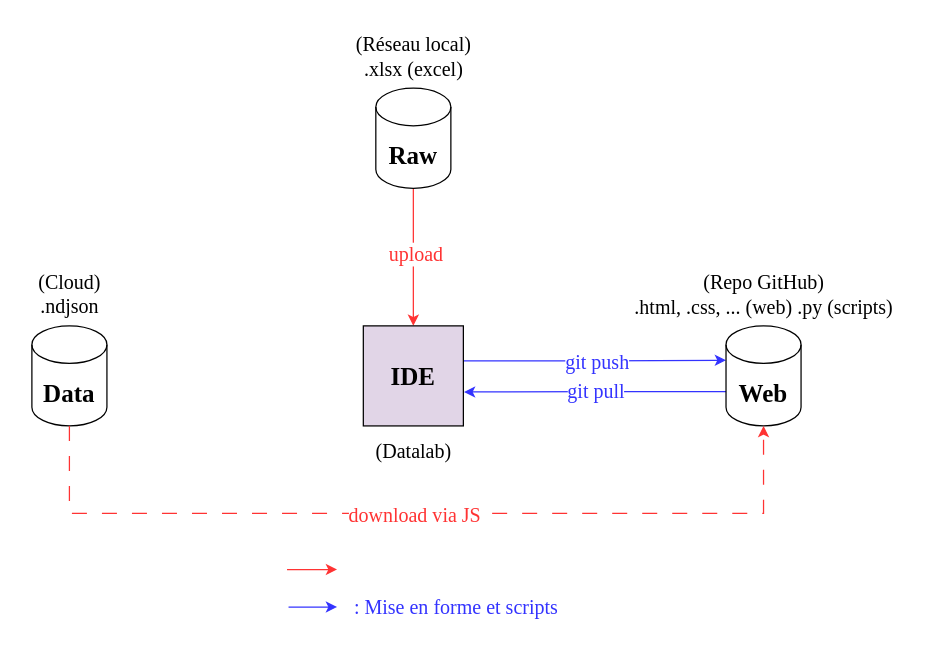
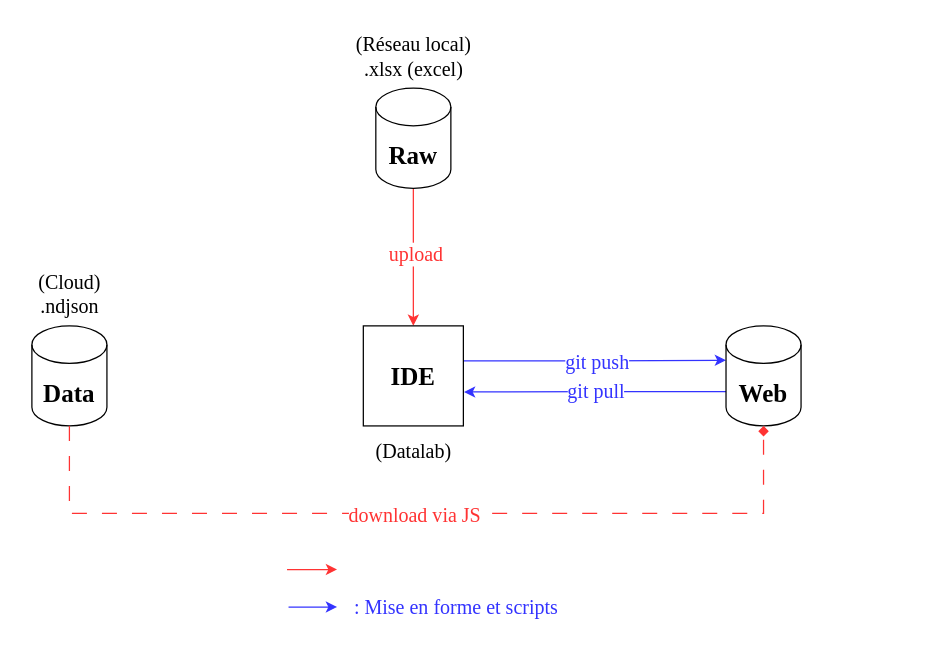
  <mxCell id="0" />
  <mxCell id="1" parent="0" />
  <mxCell id="2" style="edgeStyle=orthogonalEdgeStyle;rounded=0;orthogonalLoop=1;jettySize=auto;html=1;exitX=0.5;exitY=1;exitDx=0;exitDy=0;exitPerimeter=0;strokeColor=#FF3333;entryX=0.5;entryY=0;entryDx=0;entryDy=0;" parent="1" source="11" target="17" edge="1"><mxGeometry relative="1" as="geometry"><mxPoint x="330" y="190" as="sourcePoint" /><mxPoint x="330" y="240" as="targetPoint" /></mxGeometry></mxCell>
  <mxCell id="3" value="&lt;font style=&quot;font-size: 16px;&quot;&gt;upload&lt;/font&gt;" style="edgeLabel;html=1;align=center;verticalAlign=middle;resizable=0;points=[];fontFamily=Times New Roman;fontColor=#FF3333;fontSize=16;" parent="2" vertex="1" connectable="0"><mxGeometry x="-0.051" y="1" relative="1" as="geometry"><mxPoint as="offset" /></mxGeometry></mxCell>
  <mxCell id="4" style="edgeStyle=orthogonalEdgeStyle;rounded=0;orthogonalLoop=1;jettySize=auto;html=1;entryX=0;entryY=0;entryDx=0;entryDy=27.5;entryPerimeter=0;strokeColor=#3333FF;exitX=1.006;exitY=0.35;exitDx=0;exitDy=0;exitPerimeter=0;" parent="1" source="17" target="9" edge="1"><mxGeometry relative="1" as="geometry"><mxPoint x="390" y="288" as="sourcePoint" /></mxGeometry></mxCell>
  <mxCell id="5" value="git push" style="edgeLabel;html=1;align=center;verticalAlign=middle;resizable=0;points=[];fontFamily=Times New Roman;fontColor=#3333FF;fontSize=16;" parent="4" vertex="1" connectable="0"><mxGeometry x="-0.138" relative="1" as="geometry"><mxPoint x="15" as="offset" /></mxGeometry></mxCell>
  <mxCell id="6" style="edgeStyle=orthogonalEdgeStyle;rounded=0;orthogonalLoop=1;jettySize=auto;html=1;exitX=0;exitY=0;exitDx=0;exitDy=52.5;exitPerimeter=0;strokeColor=#3333FF;entryX=1.006;entryY=0.661;entryDx=0;entryDy=0;entryPerimeter=0;" parent="1" source="9" target="17" edge="1"><mxGeometry relative="1" as="geometry"><mxPoint x="390" y="313" as="targetPoint" /></mxGeometry></mxCell>
  <mxCell id="7" value="git pull" style="edgeLabel;html=1;align=center;verticalAlign=middle;resizable=0;points=[];fontFamily=Times New Roman;fontColor=#3333FF;fontSize=16;" parent="6" vertex="1" connectable="0"><mxGeometry x="-0.081" y="-1" relative="1" as="geometry"><mxPoint x="-9" as="offset" /></mxGeometry></mxCell>
- <mxCell id="8" value="&lt;div style=&quot;font-size: 16px;&quot;&gt;&lt;font style=&quot;font-size: 16px;&quot; face=&quot;Times New Roman&quot;&gt;(Repo GitHub)&lt;/font&gt;&lt;/div&gt;&lt;div style=&quot;font-size: 16px;&quot;&gt;&lt;font style=&quot;font-size: 16px;&quot; face=&quot;Garamond&quot;&gt;.html, .css, ... (web) .py (scripts)&lt;/font&gt;&lt;/div&gt;" style="text;html=1;align=center;verticalAlign=middle;resizable=0;points=[];autosize=1;strokeColor=none;fillColor=none;" parent="1" vertex="1"><mxGeometry x="500" y="210" width="220" height="50" as="geometry" /></mxCell>
  <mxCell id="9" value="&lt;font size=&quot;1&quot; face=&quot;Times New Roman&quot;&gt;&lt;b style=&quot;font-size: 20px;&quot;&gt;Web&lt;/b&gt;&lt;/font&gt;" style="shape=cylinder3;whiteSpace=wrap;html=1;boundedLbl=1;backgroundOutline=1;size=15;" parent="1" vertex="1"><mxGeometry x="580" y="260" width="60" height="80" as="geometry" /></mxCell>
  <mxCell id="10" value="&lt;div style=&quot;font-size: 16px;&quot;&gt;&lt;font style=&quot;font-size: 16px;&quot; face=&quot;Times New Roman&quot;&gt;(Réseau local)&lt;/font&gt;&lt;/div&gt;&lt;div style=&quot;font-size: 16px;&quot;&gt;&lt;font style=&quot;font-size: 16px;&quot; face=&quot;Garamond&quot;&gt;.xlsx (excel)&lt;/font&gt;&lt;/div&gt;" style="text;html=1;align=center;verticalAlign=middle;resizable=0;points=[];autosize=1;strokeColor=none;fillColor=none;" parent="1" vertex="1"><mxGeometry x="270" y="20" width="120" height="50" as="geometry" /></mxCell>
  <mxCell id="11" value="&lt;font size=&quot;1&quot; face=&quot;Times New Roman&quot;&gt;&lt;b style=&quot;font-size: 20px;&quot;&gt;Raw&lt;/b&gt;&lt;/font&gt;" style="shape=cylinder3;whiteSpace=wrap;html=1;boundedLbl=1;backgroundOutline=1;size=15;" parent="1" vertex="1"><mxGeometry x="300" y="70" width="60" height="80" as="geometry" /></mxCell>
  <mxCell id="12" value="&lt;div style=&quot;font-size: 15px;&quot;&gt;&lt;font style=&quot;font-size: 16px;&quot; face=&quot;Times New Roman&quot;&gt;(Datalab)&lt;/font&gt;&lt;/div&gt;" style="text;html=1;align=center;verticalAlign=middle;resizable=0;points=[];autosize=1;strokeColor=none;fillColor=none;" parent="1" vertex="1"><mxGeometry x="290" y="345" width="80" height="30" as="geometry" /></mxCell>
  <mxCell id="13" value="&lt;div style=&quot;font-size: 16px;&quot;&gt;&lt;font style=&quot;font-size: 16px;&quot; face=&quot;Times New Roman&quot;&gt;(Cloud)&lt;/font&gt;&lt;/div&gt;&lt;div style=&quot;font-size: 16px;&quot;&gt;&lt;div style=&quot;&quot;&gt;&lt;font style=&quot;font-size: 16px;&quot; face=&quot;Garamond&quot;&gt;.ndjson&lt;/font&gt;&lt;font style=&quot;font-size: 14px;&quot; face=&quot;yXLyziFjYK7qX8HuxI8d&quot;&gt;&lt;br&gt;&lt;/font&gt;&lt;/div&gt;&lt;/div&gt;" style="text;html=1;align=center;verticalAlign=middle;resizable=0;points=[];autosize=1;strokeColor=none;fillColor=none;" parent="1" vertex="1"><mxGeometry x="20" y="210" width="70" height="50" as="geometry" /></mxCell>
  <mxCell id="14" value="&lt;font size=&quot;1&quot; face=&quot;Times New Roman&quot;&gt;&lt;b style=&quot;font-size: 20px;&quot;&gt;Data&lt;/b&gt;&lt;/font&gt;" style="shape=cylinder3;whiteSpace=wrap;html=1;boundedLbl=1;backgroundOutline=1;size=15;" parent="1" vertex="1"><mxGeometry x="25" y="260" width="60" height="80" as="geometry" /></mxCell>
- <mxCell id="15" style="edgeStyle=orthogonalEdgeStyle;rounded=0;orthogonalLoop=1;jettySize=auto;html=1;exitX=0.5;exitY=1;exitDx=0;exitDy=0;exitPerimeter=0;entryX=0.5;entryY=1;entryDx=0;entryDy=0;entryPerimeter=0;strokeColor=#FF3333;dashed=1;dashPattern=12 12;" parent="1" source="14" target="9" edge="1"><mxGeometry relative="1" as="geometry"><Array as="points"><mxPoint x="55" y="410" /><mxPoint x="610" y="410" /></Array></mxGeometry></mxCell>
+ <mxCell id="15" style="edgeStyle=orthogonalEdgeStyle;rounded=0;orthogonalLoop=1;jettySize=auto;html=1;exitX=0.5;exitY=1;exitDx=0;exitDy=0;exitPerimeter=0;entryX=0.5;entryY=1;entryDx=0;entryDy=0;entryPerimeter=0;strokeColor=#FF3333;dashed=1;dashPattern=12 12;endArrow=diamond;" parent="1" source="14" target="9" edge="1"><mxGeometry relative="1" as="geometry"><Array as="points"><mxPoint x="55" y="410" /><mxPoint x="610" y="410" /></Array></mxGeometry></mxCell>
  <mxCell id="16" value="&lt;font style=&quot;font-size: 16px;&quot; face=&quot;Times New Roman&quot;&gt;download via JS&lt;br style=&quot;font-size: 16px;&quot;&gt;&lt;/font&gt;" style="edgeLabel;html=1;align=center;verticalAlign=middle;resizable=0;points=[];fontColor=#FF3333;fontSize=16;" parent="15" vertex="1" connectable="0"><mxGeometry x="0.03" y="-1" relative="1" as="geometry"><mxPoint x="-13" y="-1" as="offset" /></mxGeometry></mxCell>
- <mxCell id="17" value="&lt;font size=&quot;1&quot; face=&quot;Times New Roman&quot;&gt;&lt;b style=&quot;font-size: 20px;&quot;&gt;IDE&lt;/b&gt;&lt;/font&gt;" style="whiteSpace=wrap;html=1;aspect=fixed;fillColor=#e1d5e7;" parent="1" vertex="1"><mxGeometry x="290" y="260" width="80" height="80" as="geometry" /></mxCell>
+ <mxCell id="17" value="&lt;font size=&quot;1&quot; face=&quot;Times New Roman&quot;&gt;&lt;b style=&quot;font-size: 20px;&quot;&gt;IDE&lt;/b&gt;&lt;/font&gt;" style="whiteSpace=wrap;html=1;aspect=fixed;" parent="1" vertex="1"><mxGeometry x="290" y="260" width="80" height="80" as="geometry" /></mxCell>
  <mxCell id="18" value="" style="group" parent="1" vertex="1" connectable="0"><mxGeometry x="229" y="440" width="180" height="30" as="geometry" /></mxCell>
  <mxCell id="19" value="" style="endArrow=classic;html=1;rounded=0;strokeColor=#FF3333;" parent="18" edge="1"><mxGeometry width="50" height="50" relative="1" as="geometry"><mxPoint y="14.83" as="sourcePoint" /><mxPoint x="40" y="14.83" as="targetPoint" /></mxGeometry></mxCell>
  <mxCell id="20" value="" style="group" parent="1" vertex="1" connectable="0"><mxGeometry x="230.21" y="470" width="228.785" height="30" as="geometry" /></mxCell>
  <mxCell id="21" value="&lt;font style=&quot;font-size: 16px;&quot; color=&quot;#3333ff&quot;&gt;: Mise en forme et scripts&lt;/font&gt;" style="text;html=1;align=center;verticalAlign=middle;resizable=0;points=[];autosize=1;strokeColor=none;fillColor=none;fontFamily=Times New Roman;" parent="20" vertex="1"><mxGeometry x="38.785" width="190" height="30" as="geometry" /></mxCell>
  <mxCell id="22" value="" style="endArrow=classic;html=1;rounded=0;strokeColor=#3333FF;" parent="20" edge="1"><mxGeometry width="50" height="50" relative="1" as="geometry"><mxPoint y="14.83" as="sourcePoint" /><mxPoint x="38.788" y="14.83" as="targetPoint" /></mxGeometry></mxCell>
